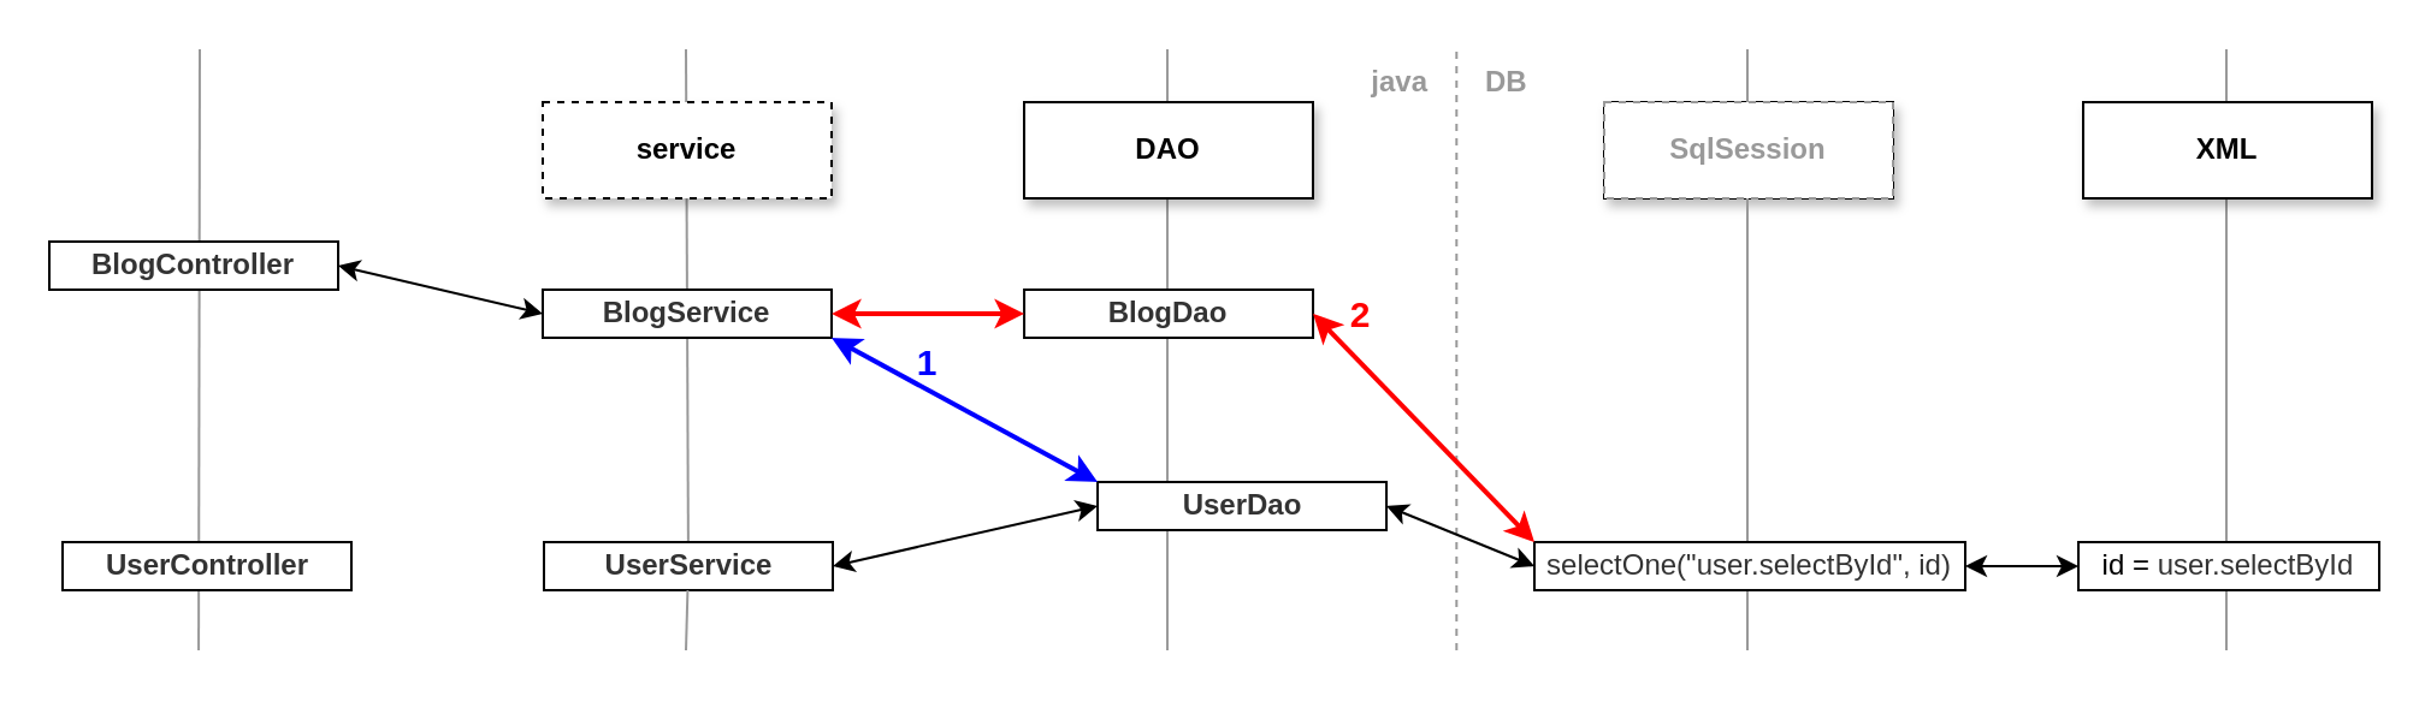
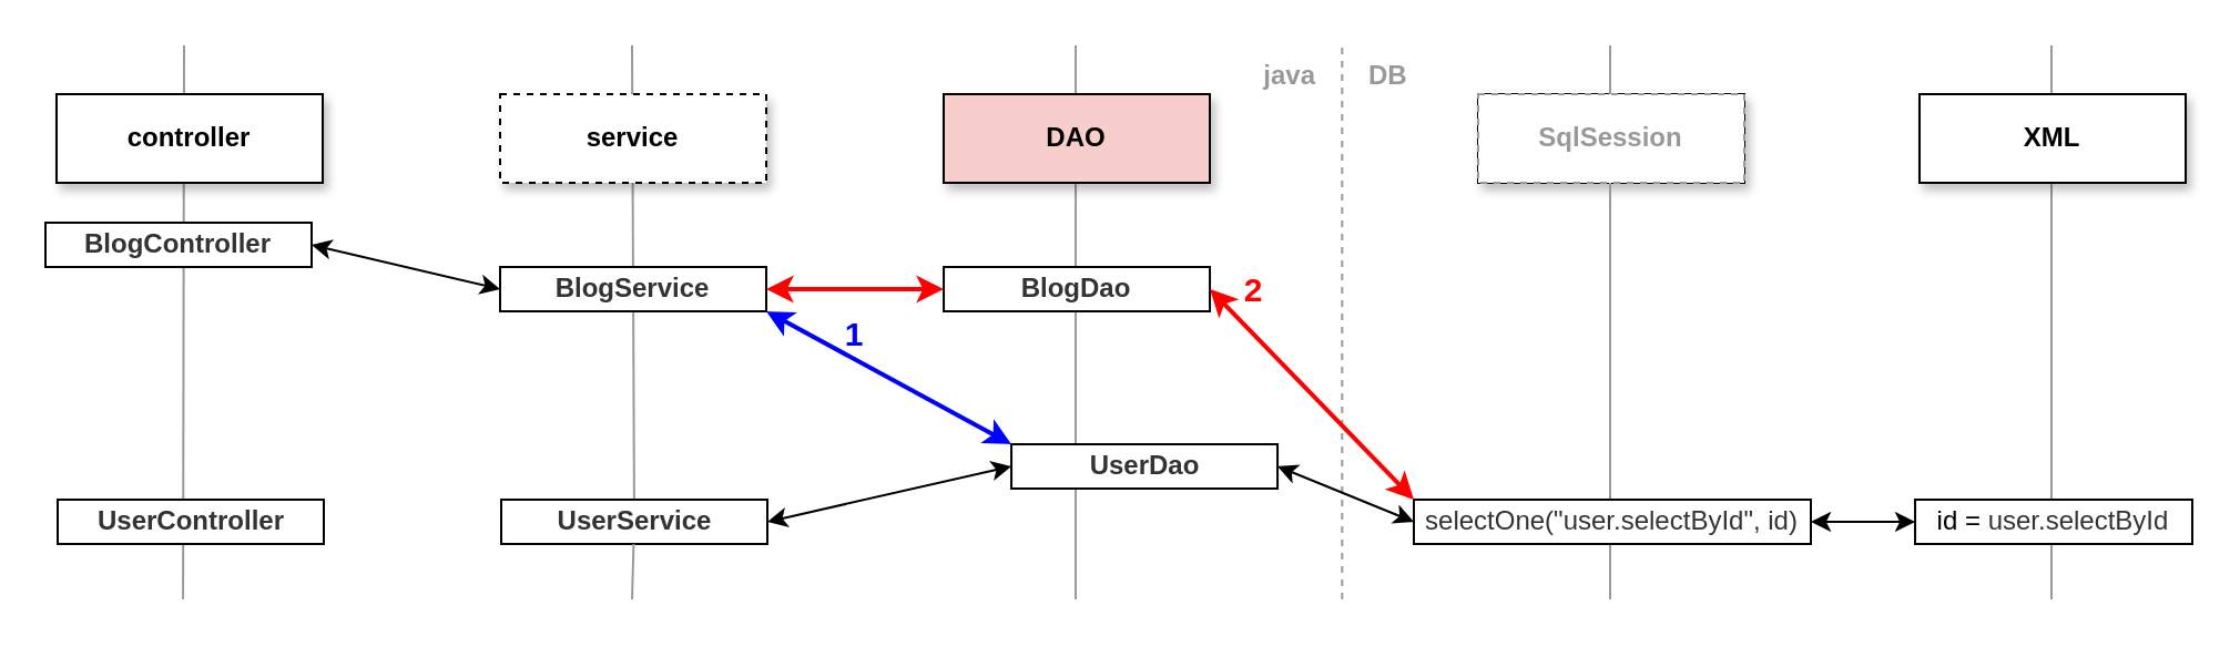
  <mxCell id="0" />
  <mxCell id="1" parent="0" />
  <mxCell id="2" value="" style="endArrow=none;html=1;strokeColor=#999999;dashed=1;" parent="1" edge="1"><mxGeometry width="50" height="50" relative="1" as="geometry"><mxPoint x="604.66" y="270" as="sourcePoint" /><mxPoint x="604.66" y="20" as="targetPoint" /></mxGeometry></mxCell>
  <mxCell id="3" value="" style="endArrow=none;html=1;strokeColor=#999999;" parent="1" edge="1"><mxGeometry width="50" height="50" relative="1" as="geometry"><mxPoint x="82.03" y="270" as="sourcePoint" /><mxPoint x="82.5" y="20" as="targetPoint" /></mxGeometry></mxCell>
  <mxCell id="4" value="" style="endArrow=none;html=1;strokeColor=#999999;" parent="1" edge="1" source="21"><mxGeometry width="50" height="50" relative="1" as="geometry"><mxPoint x="284.5" y="1580" as="sourcePoint" /><mxPoint x="284.5" y="20" as="targetPoint" /></mxGeometry></mxCell>
  <mxCell id="5" value="SqlSession" style="rounded=0;whiteSpace=wrap;html=1;fontStyle=1;shadow=0;glass=0;sketch=0;dashed=1;strokeColor=#999999;fontColor=#999999;" parent="1" vertex="1"><mxGeometry x="425" y="42" width="120" height="40" as="geometry" /></mxCell>
  <mxCell id="6" value="XML" style="rounded=0;whiteSpace=wrap;html=1;fontStyle=1;shadow=1;glass=0;sketch=0;" parent="1" vertex="1"><mxGeometry x="666" y="42" width="120" height="40" as="geometry" /></mxCell>
  <mxCell id="7" value="" style="endArrow=none;html=1;strokeColor=#999999;" parent="1" edge="1"><mxGeometry width="50" height="50" relative="1" as="geometry"><mxPoint x="484.51" y="270" as="sourcePoint" /><mxPoint x="484.51" y="20" as="targetPoint" /></mxGeometry></mxCell>
  <mxCell id="8" value="" style="endArrow=none;html=1;strokeColor=#999999;" parent="1" edge="1"><mxGeometry width="50" height="50" relative="1" as="geometry"><mxPoint x="725.5" y="270" as="sourcePoint" /><mxPoint x="725.5" y="20" as="targetPoint" /></mxGeometry></mxCell>
  <mxCell id="9" value="" style="endArrow=none;html=1;strokeColor=#999999;" parent="1" edge="1"><mxGeometry width="50" height="50" relative="1" as="geometry"><mxPoint x="924.5" y="270" as="sourcePoint" /><mxPoint x="924.5" y="20" as="targetPoint" /></mxGeometry></mxCell>
+ <mxCell id="10" value="controller" style="rounded=0;whiteSpace=wrap;html=1;fontStyle=1;shadow=1;glass=0;sketch=0;" parent="1" vertex="1"><mxGeometry x="25" y="42" width="120" height="40" as="geometry" /></mxCell>
  <mxCell id="11" value="service" style="rounded=0;whiteSpace=wrap;html=1;fontStyle=1;shadow=1;glass=0;sketch=0;dashed=1;" parent="1" vertex="1"><mxGeometry x="225" y="42" width="120" height="40" as="geometry" /></mxCell>
- <mxCell id="12" value="DAO" style="rounded=0;whiteSpace=wrap;html=1;fontStyle=1;shadow=1;glass=0;sketch=0;" parent="1" vertex="1"><mxGeometry x="425" y="42" width="120" height="40" as="geometry" /></mxCell>
+ <mxCell id="12" value="DAO" style="rounded=0;whiteSpace=wrap;html=1;fontStyle=1;shadow=1;glass=0;sketch=0;fillColor=#f8cecc;" parent="1" vertex="1"><mxGeometry x="425" y="42" width="120" height="40" as="geometry" /></mxCell>
  <mxCell id="13" value="SqlSession" style="rounded=0;whiteSpace=wrap;html=1;fontStyle=1;shadow=0;glass=0;sketch=0;dashed=1;strokeColor=#999999;fontColor=#999999;" parent="1" vertex="1"><mxGeometry x="666" y="42" width="120" height="40" as="geometry" /></mxCell>
  <mxCell id="14" value="XML" style="rounded=0;whiteSpace=wrap;html=1;fontStyle=1;shadow=1;glass=0;sketch=0;" parent="1" vertex="1"><mxGeometry x="865" y="42" width="120" height="40" as="geometry" /></mxCell>
  <mxCell id="15" value="&lt;font color=&quot;#333333&quot;&gt;&lt;b&gt;UserController&lt;/b&gt;&lt;/font&gt;" style="text;html=1;align=center;verticalAlign=middle;whiteSpace=wrap;rounded=0;shadow=0;glass=0;sketch=0;strokeColor=#000000;fillColor=#ffffff;" parent="1" vertex="1"><mxGeometry x="25.5" y="225" width="120" height="20" as="geometry" /></mxCell>
  <mxCell id="16" value="&lt;font color=&quot;#333333&quot;&gt;&lt;span&gt;&lt;b&gt;UserDao&lt;/b&gt;&lt;/span&gt;&lt;/font&gt;" style="text;html=1;align=center;verticalAlign=middle;whiteSpace=wrap;rounded=0;shadow=0;glass=0;sketch=0;strokeColor=#000000;fillColor=#ffffff;fontStyle=0" parent="1" vertex="1"><mxGeometry x="455.53" y="200" width="120" height="20" as="geometry" /></mxCell>
  <mxCell id="17" value="&lt;font color=&quot;#333333&quot;&gt;&lt;span&gt;selectOne(&quot;user.&lt;/span&gt;&lt;/font&gt;&lt;span style=&quot;color: rgb(51 , 51 , 51)&quot;&gt;selectById&quot;, id)&lt;/span&gt;" style="text;html=1;align=center;verticalAlign=middle;whiteSpace=wrap;rounded=0;shadow=0;glass=0;sketch=0;strokeColor=#000000;fillColor=#ffffff;fontStyle=0" parent="1" vertex="1"><mxGeometry x="637" y="225" width="179" height="20" as="geometry" /></mxCell>
  <mxCell id="18" value="id =&amp;nbsp;&lt;font color=&quot;#333333&quot;&gt;user.&lt;/font&gt;&lt;span style=&quot;color: rgb(51 , 51 , 51)&quot;&gt;selectById&lt;/span&gt;" style="text;html=1;align=center;verticalAlign=middle;whiteSpace=wrap;rounded=0;shadow=0;glass=0;sketch=0;fontColor=#000000;strokeColor=#000000;fillColor=#ffffff;" parent="1" vertex="1"><mxGeometry x="863.02" y="225" width="124.97" height="20" as="geometry" /></mxCell>
  <mxCell id="19" value="&lt;div style=&quot;text-align: center&quot;&gt;&lt;span&gt;&lt;font face=&quot;helvetica&quot;&gt;&lt;b&gt;DB&lt;/b&gt;&lt;/font&gt;&lt;/span&gt;&lt;/div&gt;" style="text;whiteSpace=wrap;html=1;fontColor=#999999;" parent="1" vertex="1"><mxGeometry x="615.03" y="20" width="70" height="30" as="geometry" /></mxCell>
  <mxCell id="20" value="&lt;font face=&quot;helvetica&quot;&gt;&lt;b&gt;java&lt;/b&gt;&lt;/font&gt;" style="text;whiteSpace=wrap;html=1;align=right;fontColor=#999999;" parent="1" vertex="1"><mxGeometry x="555.03" y="20" width="40" height="30" as="geometry" /></mxCell>
  <mxCell id="21" value="&lt;font color=&quot;#333333&quot;&gt;&lt;b&gt;UserService&lt;/b&gt;&lt;/font&gt;" style="text;html=1;align=center;verticalAlign=middle;whiteSpace=wrap;rounded=0;shadow=0;glass=0;sketch=0;strokeColor=#000000;fillColor=#ffffff;" vertex="1" parent="1"><mxGeometry x="225.5" y="225" width="120" height="20" as="geometry" /></mxCell>
  <mxCell id="22" value="" style="endArrow=none;html=1;strokeColor=#999999;" edge="1" parent="1" target="21"><mxGeometry width="50" height="50" relative="1" as="geometry"><mxPoint x="284.5" y="270" as="sourcePoint" /><mxPoint x="284.5" y="20" as="targetPoint" /></mxGeometry></mxCell>
  <mxCell id="23" value="&lt;font color=&quot;#333333&quot;&gt;&lt;b&gt;BlogController&lt;/b&gt;&lt;/font&gt;" style="text;html=1;align=center;verticalAlign=middle;whiteSpace=wrap;rounded=0;shadow=0;glass=0;sketch=0;strokeColor=#000000;fillColor=#ffffff;" vertex="1" parent="1"><mxGeometry x="20" y="100" width="120" height="20" as="geometry" /></mxCell>
  <mxCell id="24" value="&lt;b style=&quot;color: rgb(51 , 51 , 51)&quot;&gt;Blog&lt;/b&gt;&lt;font color=&quot;#333333&quot;&gt;&lt;span&gt;&lt;b&gt;Dao&lt;/b&gt;&lt;/span&gt;&lt;/font&gt;" style="text;html=1;align=center;verticalAlign=middle;whiteSpace=wrap;rounded=0;shadow=0;glass=0;sketch=0;strokeColor=#000000;fillColor=#ffffff;fontStyle=0" vertex="1" parent="1"><mxGeometry x="425.03" y="120" width="120" height="20" as="geometry" /></mxCell>
  <mxCell id="25" value="&lt;b style=&quot;color: rgb(51 , 51 , 51)&quot;&gt;Blog&lt;/b&gt;&lt;font color=&quot;#333333&quot;&gt;&lt;b&gt;Service&lt;/b&gt;&lt;/font&gt;" style="text;html=1;align=center;verticalAlign=middle;whiteSpace=wrap;rounded=0;shadow=0;glass=0;sketch=0;strokeColor=#000000;fillColor=#ffffff;" vertex="1" parent="1"><mxGeometry x="225" y="120" width="120" height="20" as="geometry" /></mxCell>
  <mxCell id="26" value="" style="endArrow=classic;startArrow=classic;html=1;exitX=1;exitY=0.5;exitDx=0;exitDy=0;entryX=0;entryY=0.5;entryDx=0;entryDy=0;" edge="1" parent="1" source="21" target="16"><mxGeometry width="50" height="50" relative="1" as="geometry"><mxPoint x="375.53" y="200" as="sourcePoint" /><mxPoint x="395.53" y="210" as="targetPoint" /></mxGeometry></mxCell>
  <mxCell id="27" value="" style="endArrow=classic;startArrow=classic;html=1;exitX=1;exitY=0.5;exitDx=0;exitDy=0;entryX=0;entryY=0.5;entryDx=0;entryDy=0;" edge="1" parent="1" source="16" target="17"><mxGeometry width="50" height="50" relative="1" as="geometry"><mxPoint x="551.49" y="200" as="sourcePoint" /><mxPoint x="631.52" y="200" as="targetPoint" /></mxGeometry></mxCell>
  <mxCell id="28" value="" style="endArrow=classic;startArrow=classic;html=1;exitX=1;exitY=0.5;exitDx=0;exitDy=0;entryX=0;entryY=0.5;entryDx=0;entryDy=0;" edge="1" parent="1" source="17" target="18"><mxGeometry width="50" height="50" relative="1" as="geometry"><mxPoint x="555.53" y="245" as="sourcePoint" /><mxPoint x="647" y="245" as="targetPoint" /></mxGeometry></mxCell>
  <mxCell id="29" value="" style="endArrow=classic;startArrow=classic;html=1;exitX=1;exitY=1;exitDx=0;exitDy=0;entryX=0;entryY=0;entryDx=0;entryDy=0;strokeColor=#0000FF;strokeWidth=2;" edge="1" parent="1" source="25" target="16"><mxGeometry width="50" height="50" relative="1" as="geometry"><mxPoint x="355.53" y="120" as="sourcePoint" /><mxPoint x="435.53" y="210" as="targetPoint" /></mxGeometry></mxCell>
  <mxCell id="30" value="" style="endArrow=classic;startArrow=classic;html=1;exitX=1;exitY=0.5;exitDx=0;exitDy=0;entryX=0;entryY=0;entryDx=0;entryDy=0;strokeWidth=2;strokeColor=#FF0000;" edge="1" parent="1" source="24" target="17"><mxGeometry width="50" height="50" relative="1" as="geometry"><mxPoint x="355" y="140" as="sourcePoint" /><mxPoint x="435.53" y="235" as="targetPoint" /></mxGeometry></mxCell>
  <mxCell id="31" value="&lt;font style=&quot;font-size: 15px&quot; color=&quot;#0000ff&quot;&gt;&lt;b&gt;1&lt;/b&gt;&lt;/font&gt;" style="text;html=1;strokeColor=none;fillColor=none;align=center;verticalAlign=middle;whiteSpace=wrap;rounded=0;" vertex="1" parent="1"><mxGeometry x="365.27" y="140" width="40" height="20" as="geometry" /></mxCell>
  <mxCell id="32" value="&lt;font style=&quot;font-size: 15px&quot;&gt;&lt;b&gt;2&lt;/b&gt;&lt;/font&gt;" style="text;html=1;strokeColor=none;fillColor=none;align=center;verticalAlign=middle;whiteSpace=wrap;rounded=0;fontColor=#FF0000;" vertex="1" parent="1"><mxGeometry x="545" y="120" width="40" height="20" as="geometry" /></mxCell>
  <mxCell id="33" value="" style="endArrow=classic;startArrow=classic;html=1;exitX=1;exitY=0.5;exitDx=0;exitDy=0;entryX=0;entryY=0.5;entryDx=0;entryDy=0;" edge="1" parent="1" source="23" target="25"><mxGeometry width="50" height="50" relative="1" as="geometry"><mxPoint x="155.5" y="245" as="sourcePoint" /><mxPoint x="235.5" y="245" as="targetPoint" /></mxGeometry></mxCell>
  <mxCell id="34" value="" style="endArrow=classic;startArrow=classic;html=1;entryX=0;entryY=0.5;entryDx=0;entryDy=0;strokeWidth=2;strokeColor=#FF0000;" edge="1" parent="1" target="24"><mxGeometry width="50" height="50" relative="1" as="geometry"><mxPoint x="345" y="130" as="sourcePoint" /><mxPoint x="647" y="235" as="targetPoint" /></mxGeometry></mxCell>
